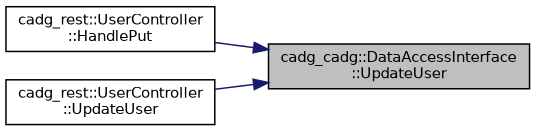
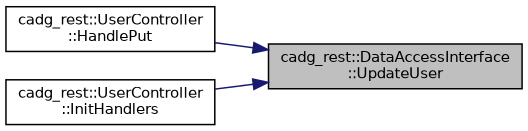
  digraph {
    rankdir=RL
    node [color=black fillcolor=white fontname=Helvetica fontsize=10 shape=record style=filled]
    edge [color=midnightblue dir=back fontname=Helvetica fontsize=10 labelfontname=Helvetica labelfontsize=10 style=solid]
-   n1 [fillcolor=grey75 fontcolor=black height=0.2 label="cadg_cadg::DataAccessInterface\l::UpdateUser" width=0.4]
+   n1 [fillcolor=grey75 fontcolor=black height=0.2 label="cadg_rest::DataAccessInterface\l::UpdateUser" width=0.4]
    n2 [height=0.2 label="cadg_rest::UserController\l::HandlePut" width=0.4]
-   n3 [height=0.2 label="cadg_rest::UserController\l::UpdateUser" width=0.4]
+   n3 [height=0.2 label="cadg_rest::UserController\l::InitHandlers" width=0.4]
    n1 -> n2
    n1 -> n3
  }
